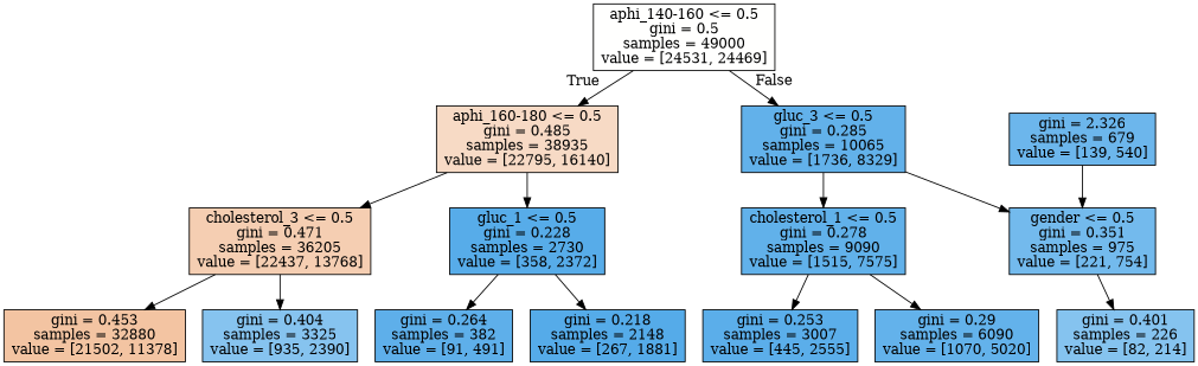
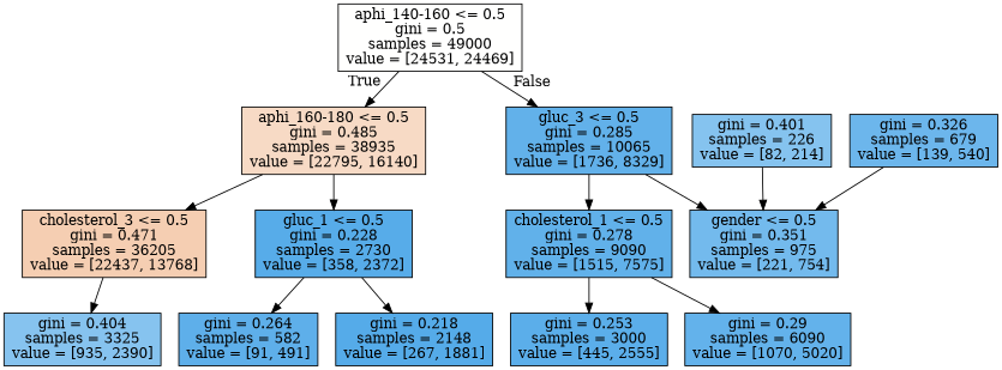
  digraph {
    node [color=black shape=box style=filled]
    n1 [fillcolor="#fffffe" label="aphi_140-160 <= 0.5\ngini = 0.5\nsamples = 49000\nvalue = [24531, 24469]"]
    n2 [fillcolor="#f7dac5" label="aphi_160-180 <= 0.5\ngini = 0.485\nsamples = 38935\nvalue = [22795, 16140]"]
    n3 [fillcolor="#62b1ea" label="gluc_3 <= 0.5\ngini = 0.285\nsamples = 10065\nvalue = [1736, 8329]"]
    n4 [fillcolor="#f5ceb2" label="cholesterol_3 <= 0.5\ngini = 0.471\nsamples = 36205\nvalue = [22437, 13768]"]
    n5 [fillcolor="#57ace9" label="gluc_1 <= 0.5\ngini = 0.228\nsamples = 2730\nvalue = [358, 2372]"]
    n6 [fillcolor="#61b1ea" label="cholesterol_1 <= 0.5\ngini = 0.278\nsamples = 9090\nvalue = [1515, 7575]"]
    n7 [fillcolor="#73baed" label="gender <= 0.5\ngini = 0.351\nsamples = 975\nvalue = [221, 754]"]
-   n8 [fillcolor="#f3c4a2" label="gini = 0.453\nsamples = 32880\nvalue = [21502, 11378]"]
    n9 [fillcolor="#86c3ef" label="gini = 0.404\nsamples = 3325\nvalue = [935, 2390]"]
-   n10 [fillcolor="#5eafea" label="gini = 0.264\nsamples = 382\nvalue = [91, 491]"]
+   n10 [fillcolor="#5eafea" label="gini = 0.264\nsamples = 582\nvalue = [91, 491]"]
    n11 [fillcolor="#55abe9" label="gini = 0.218\nsamples = 2148\nvalue = [267, 1881]"]
-   n12 [fillcolor="#5baeea" label="gini = 0.253\nsamples = 3007\nvalue = [445, 2555]"]
+   n12 [fillcolor="#5baeea" label="gini = 0.253\nsamples = 3000\nvalue = [445, 2555]"]
    n13 [fillcolor="#63b2eb" label="gini = 0.29\nsamples = 6090\nvalue = [1070, 5020]"]
    n14 [fillcolor="#85c3ef" label="gini = 0.401\nsamples = 226\nvalue = [82, 214]"]
-   n15 [fillcolor="#6cb6ec" label="gini = 2.326\nsamples = 679\nvalue = [139, 540]"]
+   n15 [fillcolor="#6cb6ec" label="gini = 0.326\nsamples = 679\nvalue = [139, 540]"]
    n1 -> n2 [headlabel=True labelangle=45 labeldistance=2.5]
    n1 -> n3 [headlabel=False labelangle=-45 labeldistance=2.5]
    n2 -> n4
    n2 -> n5
    n3 -> n6
    n3 -> n7
-   n4 -> n8
    n4 -> n9
    n5 -> n10
    n5 -> n11
    n6 -> n12
    n6 -> n13
-   n7 -> n14
+   n14 -> n7
    n15 -> n7
  }
